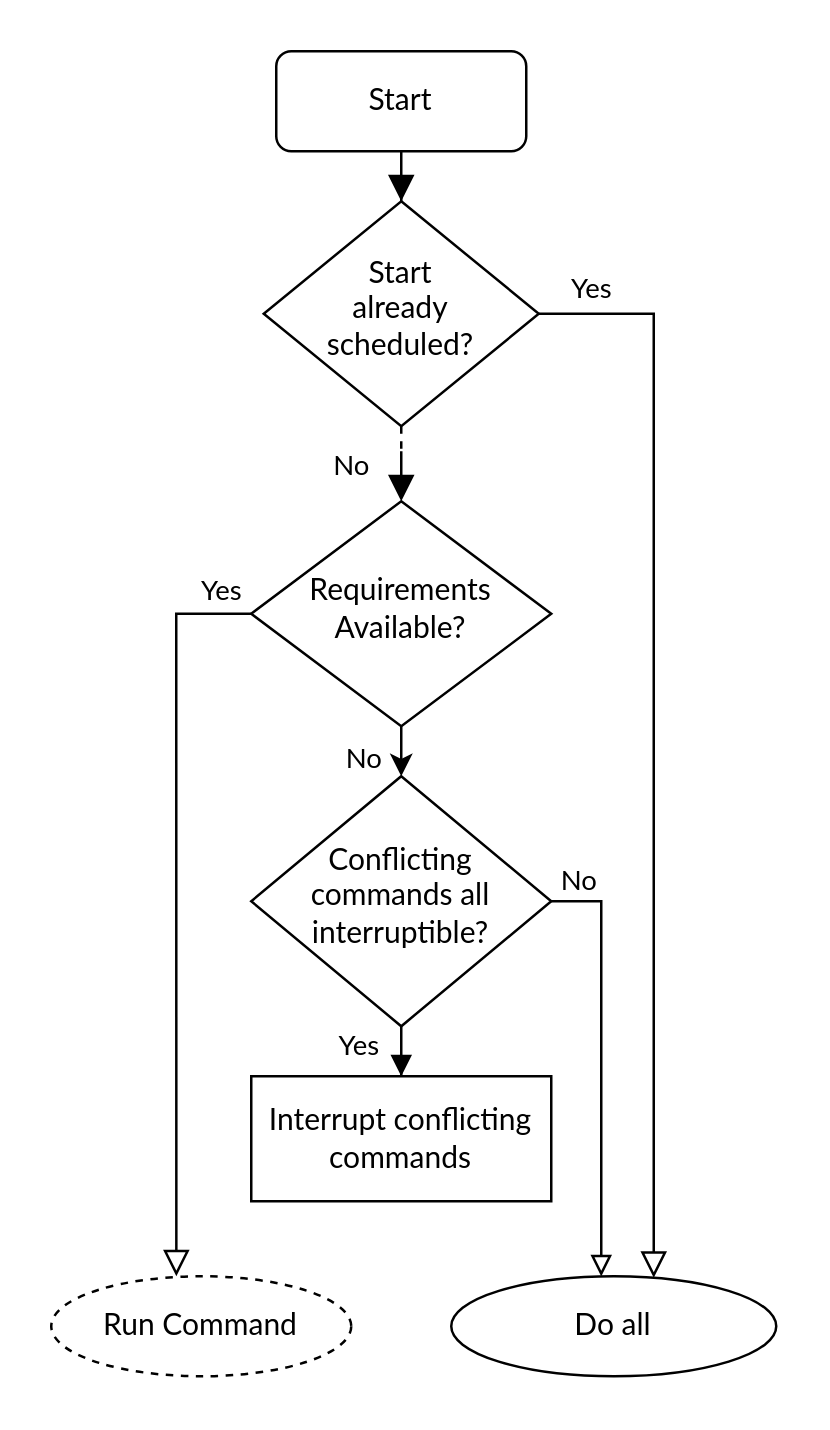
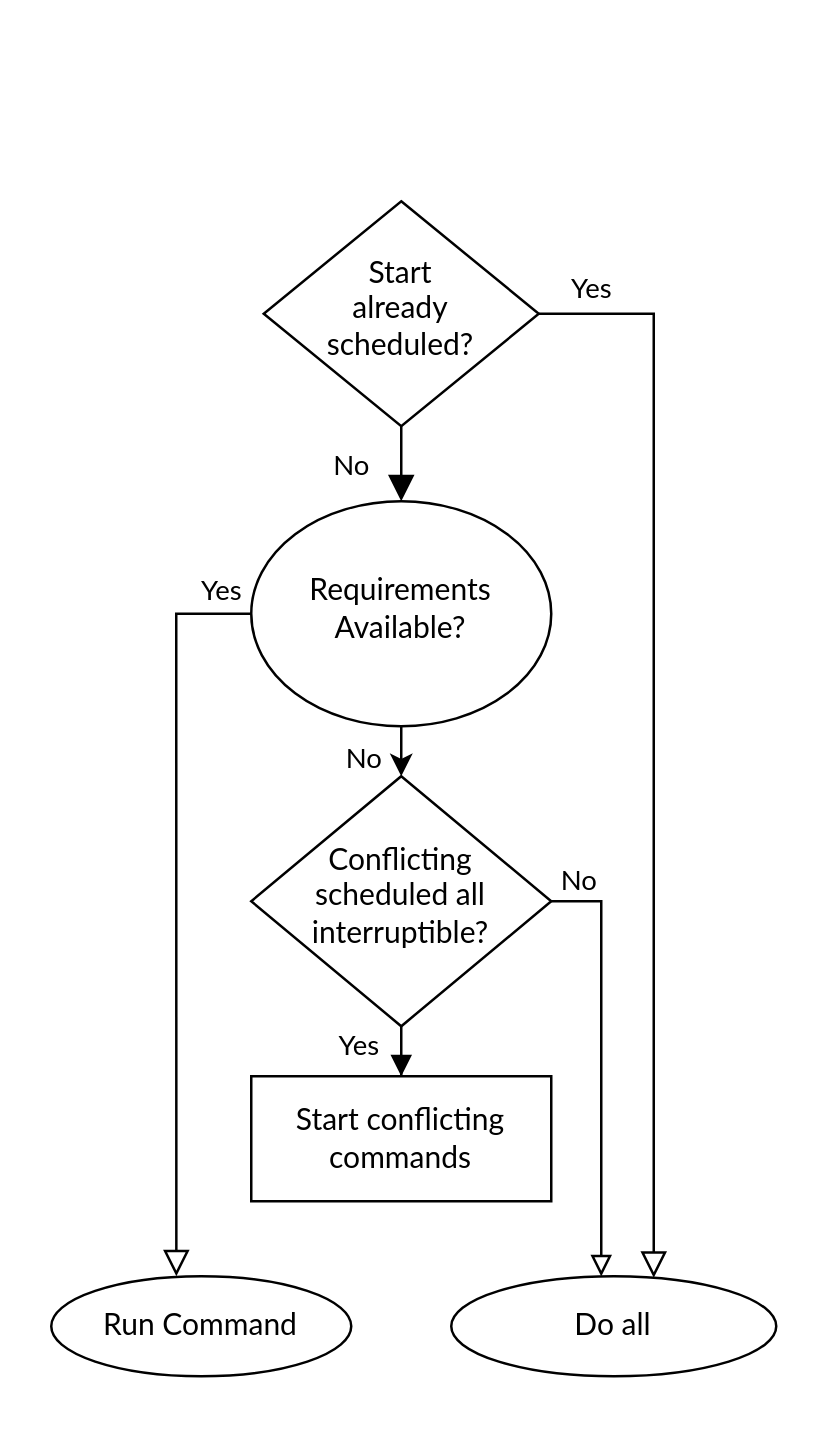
  <mxCell id="0" />
  <mxCell id="1" parent="0" />
- <mxCell id="2" value="" style="rounded=0;html=1;jettySize=auto;orthogonalLoop=1;fontSize=11;endArrow=block;endFill=1;endSize=8;strokeWidth=1;shadow=0;labelBackgroundColor=none;edgeStyle=orthogonalEdgeStyle;fontFamily=Lato;" parent="1" source="3" target="6" edge="1"><mxGeometry relative="1" as="geometry" /></mxCell>
- <mxCell id="3" value="Start" style="rounded=1;whiteSpace=wrap;html=1;fontSize=12;glass=0;strokeWidth=1;shadow=0;fontFamily=Lato;" parent="1" vertex="1"><mxGeometry x="110" y="20" width="100" height="40" as="geometry" /></mxCell>
- <mxCell id="4" value="No" style="rounded=0;html=1;jettySize=auto;orthogonalLoop=1;fontSize=11;endArrow=block;endFill=1;endSize=8;strokeWidth=1;shadow=0;labelBackgroundColor=none;edgeStyle=orthogonalEdgeStyle;fontFamily=Lato;dashed=1;" parent="1" source="6" target="10" edge="1"><mxGeometry y="20" relative="1" as="geometry"><mxPoint as="offset" /></mxGeometry></mxCell>
+ <mxCell id="4" value="No" style="rounded=0;html=1;jettySize=auto;orthogonalLoop=1;fontSize=11;endArrow=block;endFill=1;endSize=8;strokeWidth=1;shadow=0;labelBackgroundColor=none;edgeStyle=orthogonalEdgeStyle;fontFamily=Lato;" parent="1" source="6" target="10" edge="1"><mxGeometry y="20" relative="1" as="geometry"><mxPoint as="offset" /></mxGeometry></mxCell>
  <mxCell id="5" value="Yes" style="edgeStyle=orthogonalEdgeStyle;rounded=0;html=1;jettySize=auto;orthogonalLoop=1;fontSize=11;endArrow=block;endFill=0;endSize=8;strokeWidth=1;shadow=0;labelBackgroundColor=none;fontFamily=Lato;" parent="1" source="6" target="18" edge="1"><mxGeometry x="-0.902" y="11" relative="1" as="geometry"><mxPoint as="offset" /><mxPoint x="260" y="500" as="targetPoint" /><Array as="points"><mxPoint x="261" y="125" /></Array></mxGeometry></mxCell>
  <mxCell id="6" value="Start &lt;br&gt;already &lt;br&gt;scheduled?" style="rhombus;whiteSpace=wrap;html=1;shadow=0;fontFamily=Lato;fontSize=12;align=center;strokeWidth=1;spacing=6;spacingTop=-4;" parent="1" vertex="1"><mxGeometry x="105" y="80" width="110" height="90" as="geometry" /></mxCell>
  <mxCell id="7" value="Yes" style="edgeStyle=orthogonalEdgeStyle;rounded=0;html=1;jettySize=auto;orthogonalLoop=1;fontSize=11;endArrow=block;endFill=0;endSize=8;strokeWidth=1;shadow=0;labelBackgroundColor=none;entryX=0.417;entryY=0;entryDx=0;entryDy=0;entryPerimeter=0;fontFamily=Lato;" parent="1" source="10" target="17" edge="1"><mxGeometry x="-0.919" y="-10" relative="1" as="geometry"><mxPoint as="offset" /><mxPoint x="50" y="500" as="targetPoint" /><Array as="points"><mxPoint x="70" y="245" /></Array></mxGeometry></mxCell>
  <mxCell id="8" value="" style="edgeStyle=orthogonalEdgeStyle;rounded=0;orthogonalLoop=1;jettySize=auto;html=1;comic=0;fontFamily=Lato;" edge="1" parent="1" source="10"><mxGeometry relative="1" as="geometry"><mxPoint x="160" y="310" as="targetPoint" /></mxGeometry></mxCell>
  <mxCell id="9" value="No" style="edgeLabel;html=1;align=center;verticalAlign=middle;resizable=0;points=[];fontFamily=Lato;" vertex="1" connectable="0" parent="8"><mxGeometry x="0.811" relative="1" as="geometry"><mxPoint x="-16" y="-7.42" as="offset" /></mxGeometry></mxCell>
- <mxCell id="10" value="Requirements Available?" style="rhombus;whiteSpace=wrap;html=1;shadow=0;fontFamily=Lato;fontSize=12;align=center;strokeWidth=1;spacing=6;spacingTop=-4;" parent="1" vertex="1"><mxGeometry x="100" y="200" width="120" height="90" as="geometry" /></mxCell>
+ <mxCell id="10" value="Requirements Available?" style="ellipse;whiteSpace=wrap;html=1;shadow=0;fontFamily=Lato;fontSize=12;align=center;strokeWidth=1;spacing=6;spacingTop=-4;" parent="1" vertex="1"><mxGeometry x="100" y="200" width="120" height="90" as="geometry" /></mxCell>
  <mxCell id="11" style="edgeStyle=orthogonalEdgeStyle;rounded=0;comic=0;orthogonalLoop=1;jettySize=auto;html=1;endArrow=block;endFill=0;exitX=1;exitY=0.5;exitDx=0;exitDy=0;fontFamily=Lato;" edge="1" parent="1" source="15" target="18"><mxGeometry relative="1" as="geometry"><mxPoint x="250" y="360" as="targetPoint" /><mxPoint x="100" y="359.76" as="sourcePoint" /><Array as="points"><mxPoint x="240" y="360" /></Array></mxGeometry></mxCell>
  <mxCell id="12" value="No" style="edgeLabel;html=1;align=center;verticalAlign=middle;resizable=0;points=[];fontFamily=Lato;" vertex="1" connectable="0" parent="11"><mxGeometry x="0.552" relative="1" as="geometry"><mxPoint x="-10" y="-121.9" as="offset" /></mxGeometry></mxCell>
  <mxCell id="13" style="edgeStyle=orthogonalEdgeStyle;rounded=0;comic=0;orthogonalLoop=1;jettySize=auto;html=1;endArrow=block;endFill=1;fontFamily=Lato;" edge="1" parent="1" source="15" target="16"><mxGeometry relative="1" as="geometry" /></mxCell>
  <mxCell id="14" value="Yes" style="edgeLabel;html=1;align=center;verticalAlign=middle;resizable=0;points=[];fontFamily=Lato;" vertex="1" connectable="0" parent="13"><mxGeometry x="-0.482" y="-1" relative="1" as="geometry"><mxPoint x="-16.03" y="-9.4" as="offset" /></mxGeometry></mxCell>
- <mxCell id="15" value="Conflicting commands all interruptible?" style="rhombus;whiteSpace=wrap;html=1;shadow=0;fontFamily=Lato;fontSize=12;align=center;strokeWidth=1;spacing=6;spacingTop=-4;" vertex="1" parent="1"><mxGeometry x="100" y="310" width="120" height="100" as="geometry" /></mxCell>
- <mxCell id="16" value="Interrupt conflicting commands" style="rounded=0;whiteSpace=wrap;html=1;fontFamily=Lato;" vertex="1" parent="1"><mxGeometry x="100" y="430" width="120" height="50" as="geometry" /></mxCell>
- <mxCell id="17" value="Run Command" style="ellipse;whiteSpace=wrap;html=1;fontFamily=Lato;dashed=1;" vertex="1" parent="1"><mxGeometry x="20" y="510" width="120" height="40" as="geometry" /></mxCell>
+ <mxCell id="15" value="Conflicting scheduled all interruptible?" style="rhombus;whiteSpace=wrap;html=1;shadow=0;fontFamily=Lato;fontSize=12;align=center;strokeWidth=1;spacing=6;spacingTop=-4;" vertex="1" parent="1"><mxGeometry x="100" y="310" width="120" height="100" as="geometry" /></mxCell>
+ <mxCell id="16" value="Start conflicting commands" style="rounded=0;whiteSpace=wrap;html=1;fontFamily=Lato;" vertex="1" parent="1"><mxGeometry x="100" y="430" width="120" height="50" as="geometry" /></mxCell>
+ <mxCell id="17" value="Run Command" style="ellipse;whiteSpace=wrap;html=1;fontFamily=Lato;" vertex="1" parent="1"><mxGeometry x="20" y="510" width="120" height="40" as="geometry" /></mxCell>
  <mxCell id="18" value="Do all" style="ellipse;whiteSpace=wrap;html=1;fontFamily=Lato;" vertex="1" parent="1"><mxGeometry x="180" y="510" width="130" height="40" as="geometry" /></mxCell>
